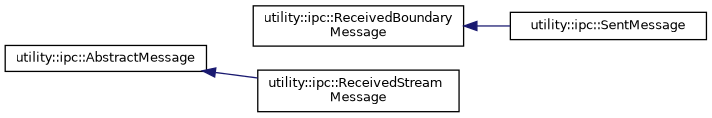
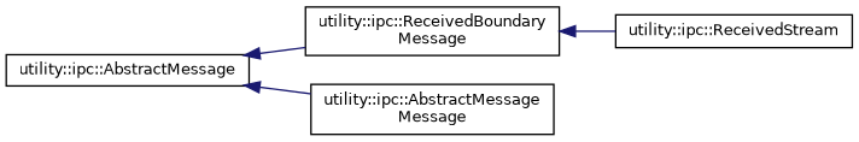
  digraph {
    rankdir=LR
    node [color=black fillcolor=white fontname=Helvetica fontsize=10 shape=record style=filled]
    edge [color=midnightblue dir=back fontname=Helvetica fontsize=10 labelfontname=Helvetica labelfontsize=10 style=solid]
    n1 [height=0.2 label="utility::ipc::AbstractMessage" width=0.4]
    n2 [height=0.2 label="utility::ipc::ReceivedBoundary\lMessage" width=0.4]
-   n3 [height=0.2 label="utility::ipc::ReceivedStream\lMessage" width=0.4]
-   n4 [height=0.2 label="utility::ipc::SentMessage" width=0.4]
+   n3 [height=0.2 label="utility::ipc::AbstractMessage\lMessage" width=0.4]
+   n4 [height=0.2 label="utility::ipc::ReceivedStream" width=0.4]
+   n1 -> n2
    n1 -> n3
    n2 -> n4
  }
